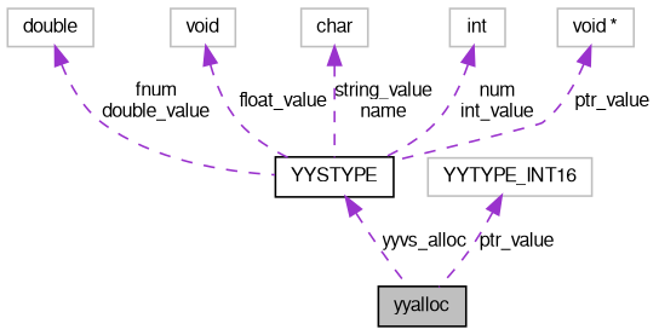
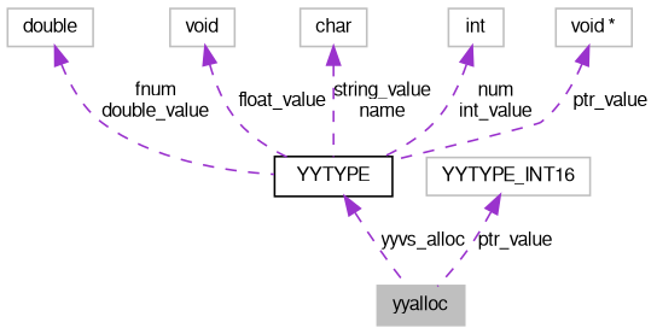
  digraph {
    node [color=grey75 fontname=FreeSans fontsize=10 shape=record]
    edge [color=darkorchid3 dir=back fontname=FreeSans fontsize=10 labelfontname=FreeSans labelfontsize=10 style=dashed]
-   n1 [color=black fillcolor=grey75 fontcolor=black height=0.2 label=yyalloc style=filled width=0.4]
-   n2 [color=black height=0.2 label=YYSTYPE width=0.4]
+   n1 [fillcolor=grey75 fontcolor=black height=0.2 label=yyalloc style=filled width=0.4]
+   n2 [color=black height=0.2 label=YYTYPE width=0.4]
    n3 [height=0.2 label=double width=0.4]
    n4 [height=0.2 label=void width=0.4]
    n5 [height=0.2 label=char width=0.4]
    n6 [height=0.2 label=int width=0.4]
    n7 [height=0.2 label="void *" width=0.4]
    n8 [height=0.2 label=YYTYPE_INT16 width=0.4]
    n2 -> n1 [label=yyvs_alloc]
    n3 -> n2 [label="fnum\ndouble_value"]
    n4 -> n2 [label=float_value]
    n5 -> n2 [label="string_value\nname"]
    n6 -> n2 [label="num\nint_value"]
    n7 -> n2 [label=ptr_value]
    n8 -> n1 [label=ptr_value]
  }
